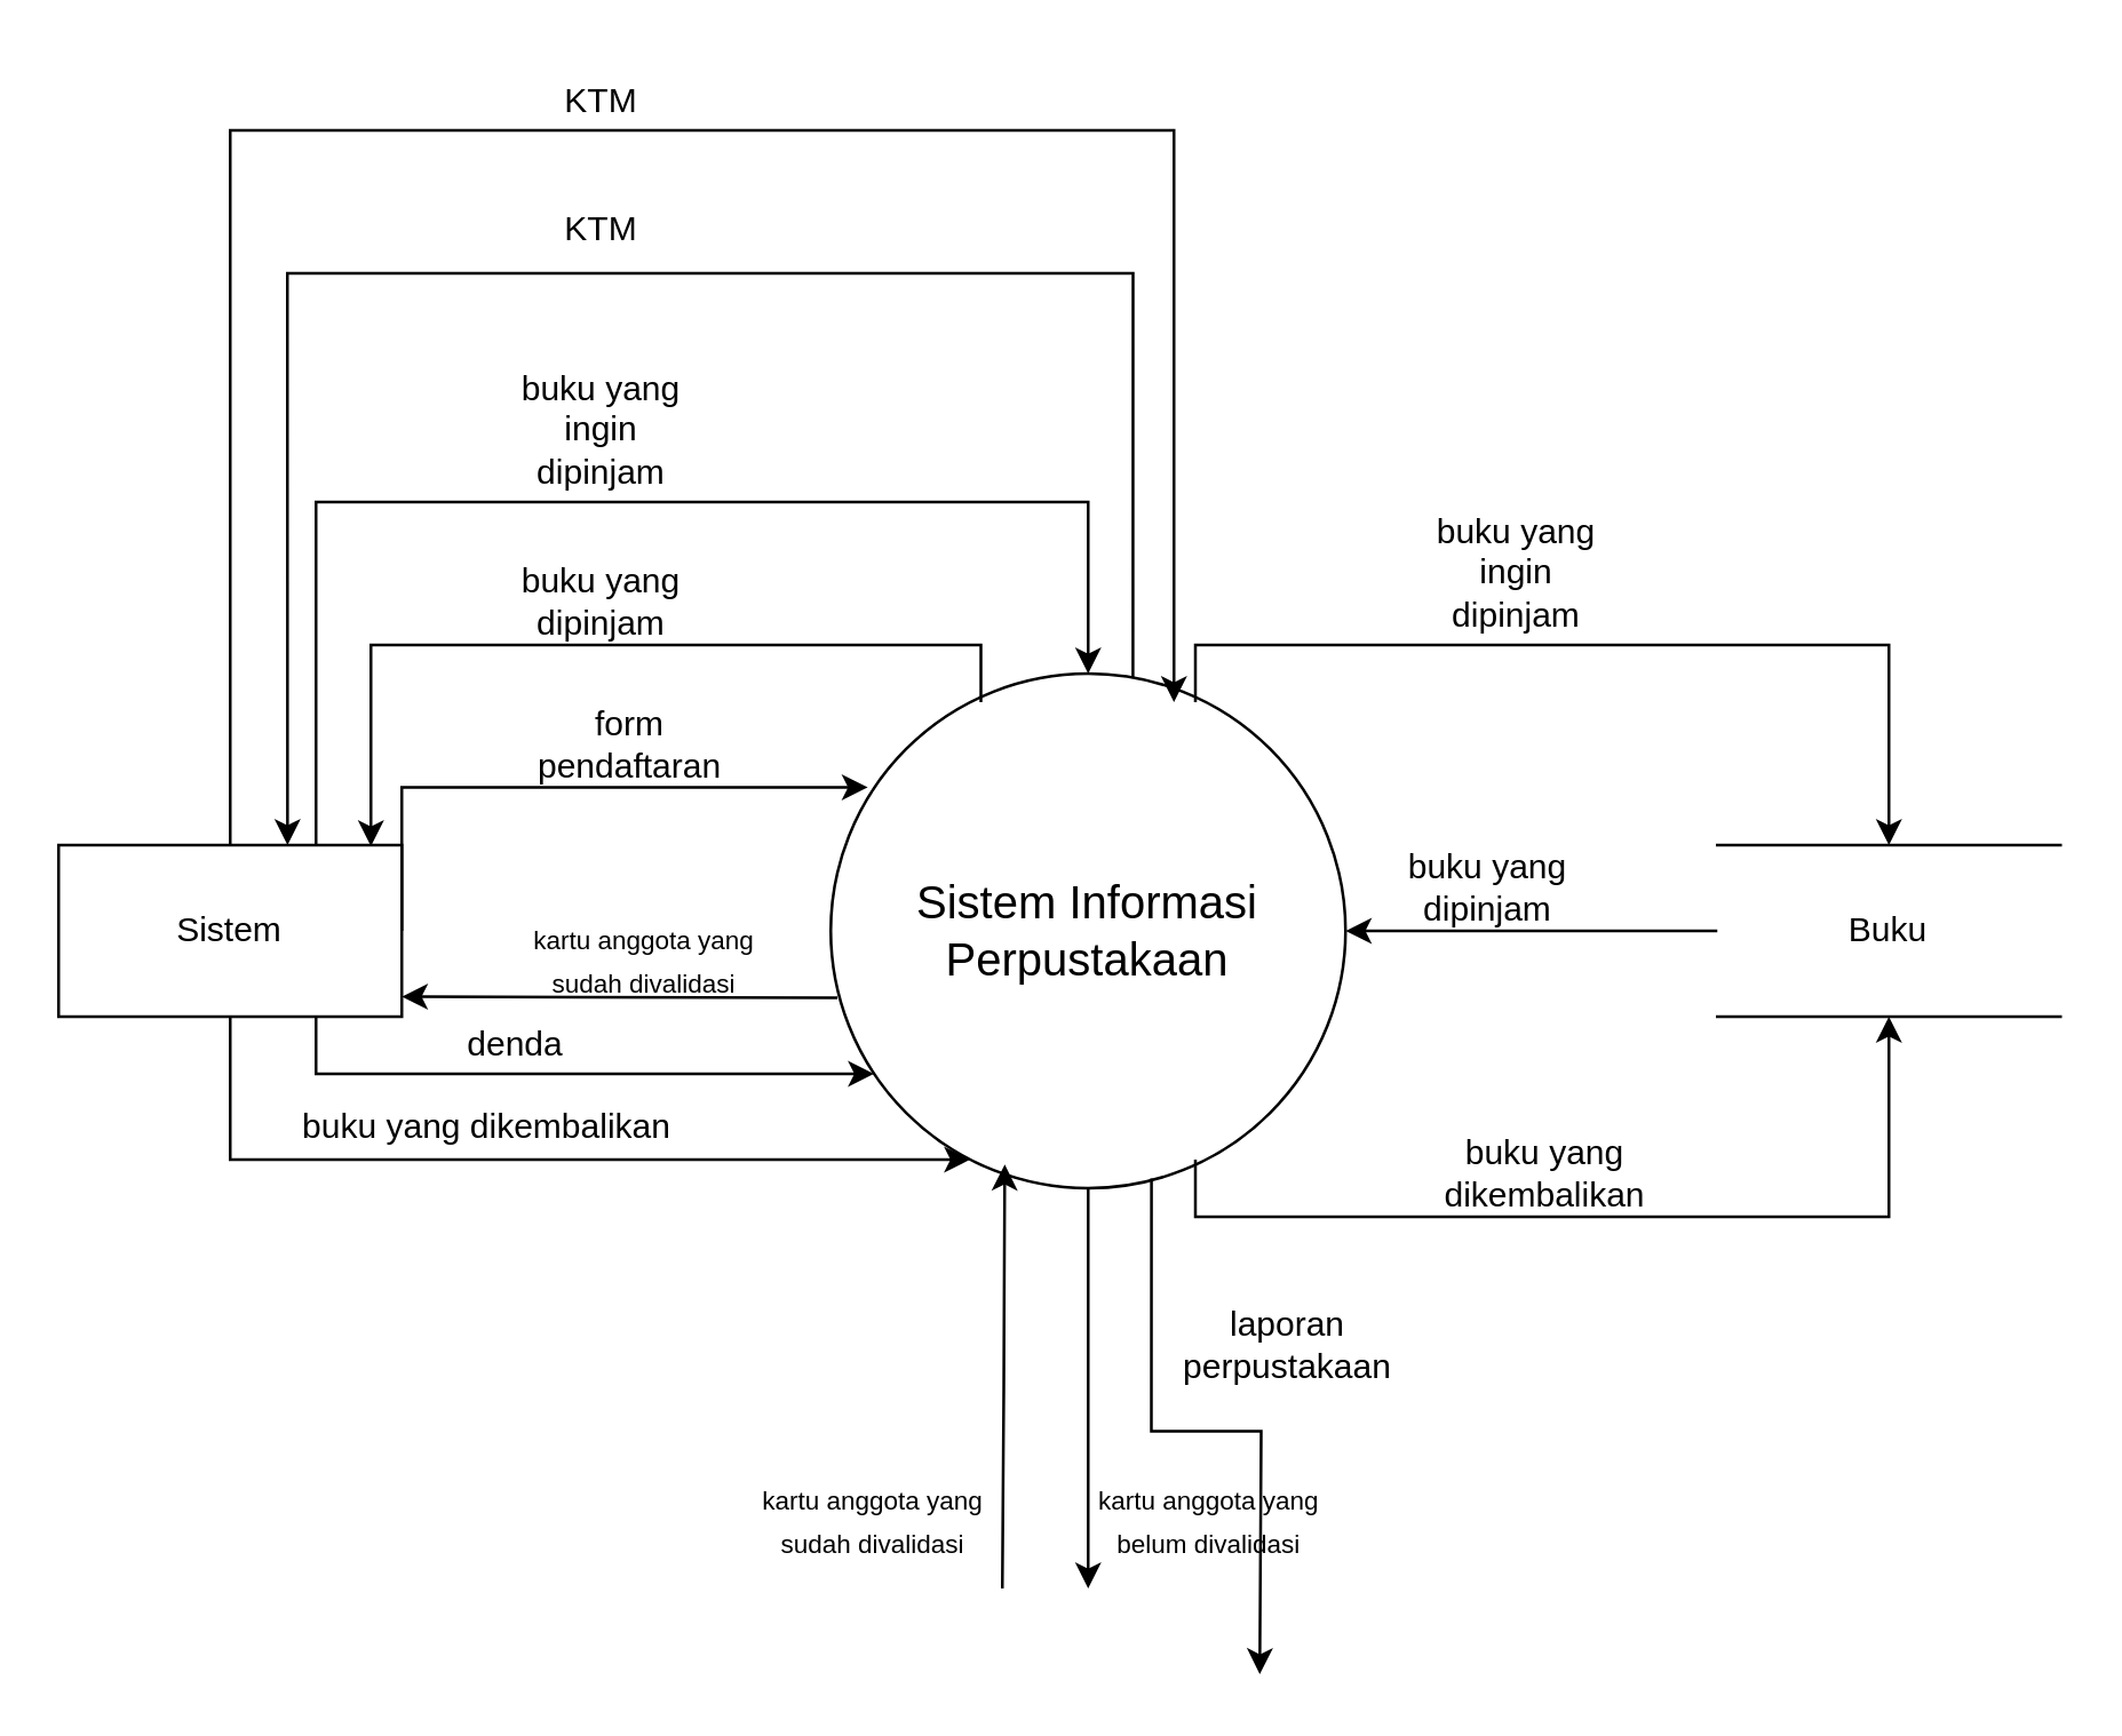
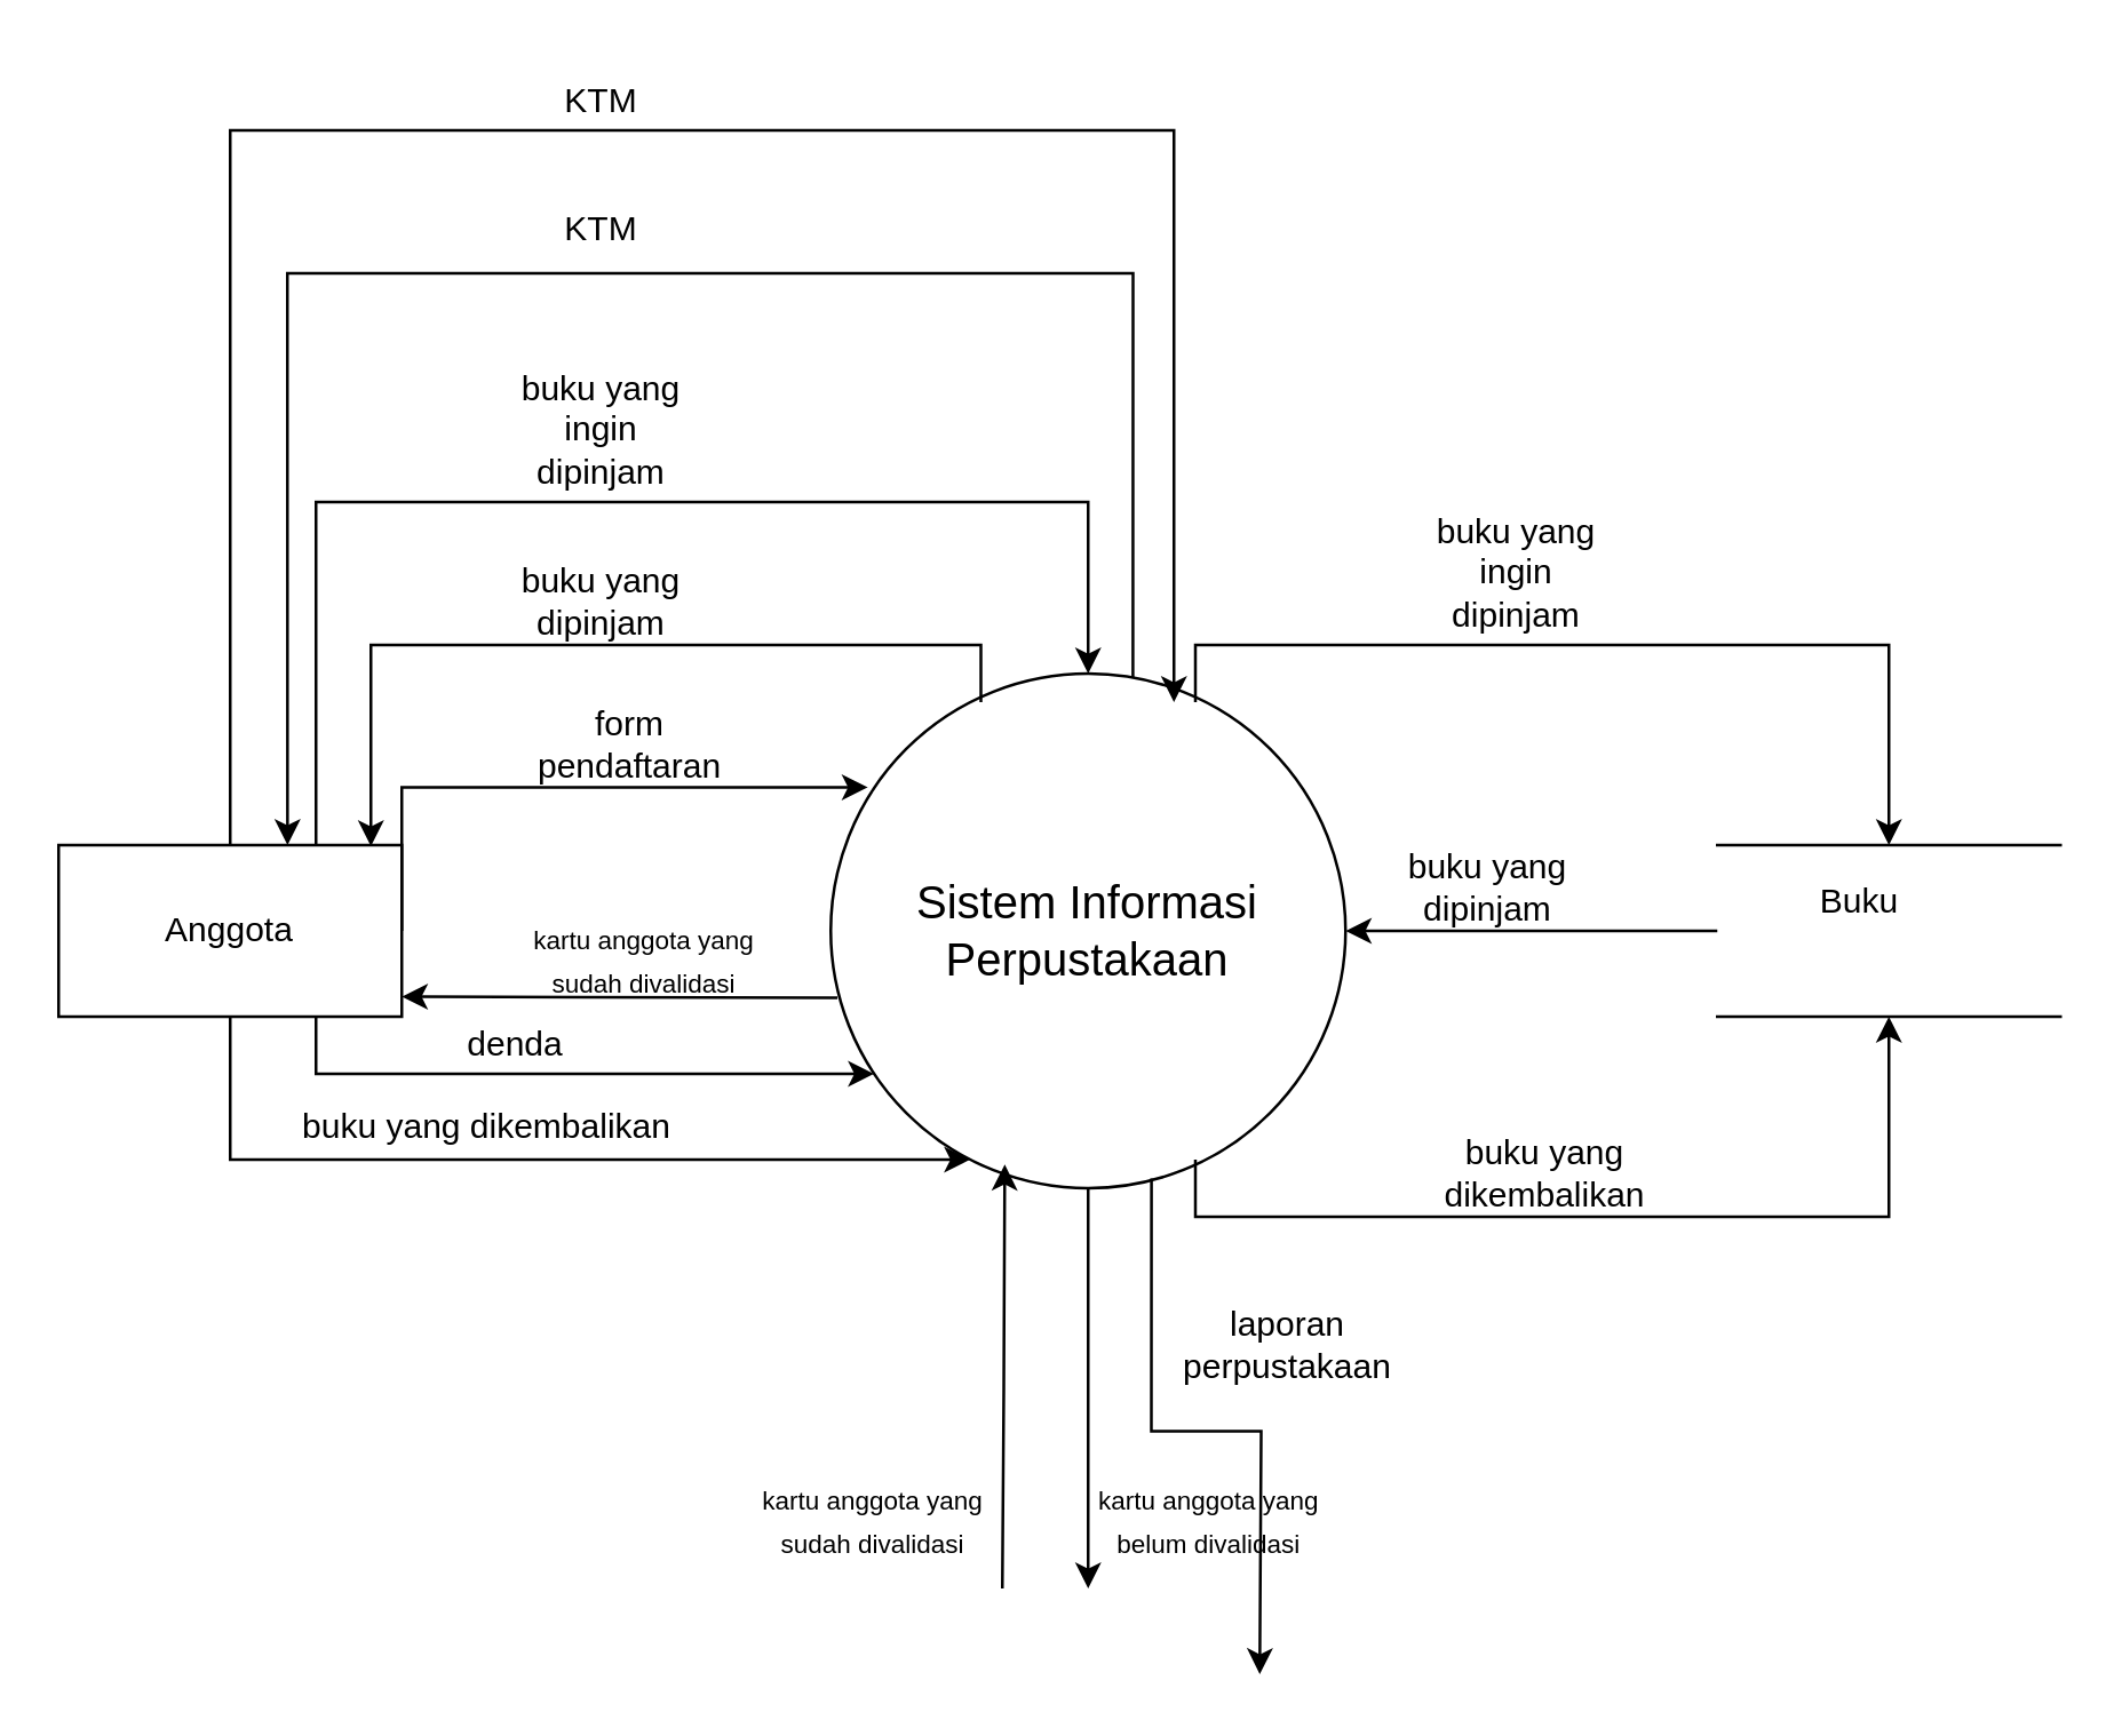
  <mxCell id="0" />
  <mxCell id="1" parent="0" />
  <mxCell id="2" value="" style="shape=partialRectangle;whiteSpace=wrap;html=1;left=0;right=0;fillColor=none;" parent="1" vertex="1"><mxGeometry x="600" y="295" width="120" height="60" as="geometry" /></mxCell>
  <mxCell id="3" value="" style="edgeStyle=orthogonalEdgeStyle;rounded=0;orthogonalLoop=1;jettySize=auto;html=1;" parent="1" source="4" edge="1"><mxGeometry relative="1" as="geometry"><mxPoint x="380" y="555" as="targetPoint" /></mxGeometry></mxCell>
  <mxCell id="4" value="" style="ellipse;whiteSpace=wrap;html=1;aspect=fixed;" parent="1" vertex="1"><mxGeometry x="290" y="235" width="180" height="180" as="geometry" /></mxCell>
  <mxCell id="5" style="edgeStyle=orthogonalEdgeStyle;rounded=0;orthogonalLoop=1;jettySize=auto;html=1;exitX=0;exitY=0.5;exitDx=0;exitDy=0;entryX=1;entryY=0.5;entryDx=0;entryDy=0;" parent="1" source="2" target="4" edge="1"><mxGeometry relative="1" as="geometry"><mxPoint x="580" y="325" as="sourcePoint" /></mxGeometry></mxCell>
  <mxCell id="6" style="edgeStyle=orthogonalEdgeStyle;rounded=0;orthogonalLoop=1;jettySize=auto;html=1;exitX=1;exitY=0.5;exitDx=0;exitDy=0;entryX=0.072;entryY=0.221;entryDx=0;entryDy=0;entryPerimeter=0;" parent="1" source="11" target="4" edge="1"><mxGeometry relative="1" as="geometry"><Array as="points"><mxPoint x="140" y="275" /></Array></mxGeometry></mxCell>
  <mxCell id="7" style="edgeStyle=orthogonalEdgeStyle;rounded=0;orthogonalLoop=1;jettySize=auto;html=1;exitX=0.5;exitY=0;exitDx=0;exitDy=0;" parent="1" source="11" target="16" edge="1"><mxGeometry relative="1" as="geometry"><mxPoint x="430" y="185" as="targetPoint" /><Array as="points"><mxPoint x="80" y="45" /><mxPoint x="410" y="45" /></Array></mxGeometry></mxCell>
  <mxCell id="8" style="edgeStyle=orthogonalEdgeStyle;rounded=0;orthogonalLoop=1;jettySize=auto;html=1;exitX=0.75;exitY=0;exitDx=0;exitDy=0;entryX=0.5;entryY=0;entryDx=0;entryDy=0;" parent="1" source="11" target="4" edge="1"><mxGeometry relative="1" as="geometry"><Array as="points"><mxPoint x="110" y="175" /><mxPoint x="380" y="175" /></Array></mxGeometry></mxCell>
  <mxCell id="9" style="edgeStyle=orthogonalEdgeStyle;rounded=0;orthogonalLoop=1;jettySize=auto;html=1;exitX=0.75;exitY=1;exitDx=0;exitDy=0;" parent="1" source="11" target="4" edge="1"><mxGeometry relative="1" as="geometry"><Array as="points"><mxPoint x="110" y="375" /></Array></mxGeometry></mxCell>
  <mxCell id="10" style="edgeStyle=orthogonalEdgeStyle;rounded=0;orthogonalLoop=1;jettySize=auto;html=1;exitX=0.5;exitY=1;exitDx=0;exitDy=0;" parent="1" source="11" target="4" edge="1"><mxGeometry relative="1" as="geometry"><mxPoint x="160" y="445" as="targetPoint" /><Array as="points"><mxPoint x="80" y="405" /></Array></mxGeometry></mxCell>
  <mxCell id="11" value="" style="whiteSpace=wrap;html=1;" parent="1" vertex="1"><mxGeometry x="20" y="295" width="120" height="60" as="geometry" /></mxCell>
- <mxCell id="12" value="Sistem" style="text;html=1;align=center;verticalAlign=middle;whiteSpace=wrap;rounded=0;" parent="1" vertex="1"><mxGeometry x="50" y="310" width="60" height="30" as="geometry" /></mxCell>
+ <mxCell id="12" value="Anggota" style="text;html=1;align=center;verticalAlign=middle;whiteSpace=wrap;rounded=0;" parent="1" vertex="1"><mxGeometry x="50" y="310" width="60" height="30" as="geometry" /></mxCell>
  <mxCell id="13" style="edgeStyle=orthogonalEdgeStyle;rounded=0;orthogonalLoop=1;jettySize=auto;html=1;exitX=0.25;exitY=0;exitDx=0;exitDy=0;entryX=0.91;entryY=0.007;entryDx=0;entryDy=0;entryPerimeter=0;" parent="1" source="16" target="11" edge="1"><mxGeometry relative="1" as="geometry" /></mxCell>
  <mxCell id="14" style="edgeStyle=orthogonalEdgeStyle;rounded=0;orthogonalLoop=1;jettySize=auto;html=1;exitX=0.75;exitY=0;exitDx=0;exitDy=0;entryX=0.5;entryY=0;entryDx=0;entryDy=0;" parent="1" source="16" target="2" edge="1"><mxGeometry relative="1" as="geometry" /></mxCell>
  <mxCell id="15" style="edgeStyle=orthogonalEdgeStyle;rounded=0;orthogonalLoop=1;jettySize=auto;html=1;exitX=0.75;exitY=1;exitDx=0;exitDy=0;entryX=0.5;entryY=1;entryDx=0;entryDy=0;" parent="1" source="16" target="2" edge="1"><mxGeometry relative="1" as="geometry" /></mxCell>
  <mxCell id="16" value="&lt;font style=&quot;font-size: 16px;&quot;&gt;Sistem Informasi Perpustakaan&lt;/font&gt;" style="text;html=1;align=center;verticalAlign=middle;whiteSpace=wrap;rounded=0;" parent="1" vertex="1"><mxGeometry x="305" y="245" width="150" height="160" as="geometry" /></mxCell>
  <mxCell id="17" value="form pendaftaran" style="text;html=1;align=center;verticalAlign=middle;whiteSpace=wrap;rounded=0;" parent="1" vertex="1"><mxGeometry x="190" y="245" width="60" height="30" as="geometry" /></mxCell>
  <mxCell id="18" value="&lt;font style=&quot;font-size: 9px;&quot;&gt;kartu anggota yang belum divalidasi&lt;/font&gt;" style="text;html=1;align=center;verticalAlign=middle;whiteSpace=wrap;rounded=0;" parent="1" vertex="1"><mxGeometry x="375" y="516" width="95" height="30" as="geometry" /></mxCell>
  <mxCell id="19" value="&lt;font style=&quot;font-size: 9px;&quot;&gt;kartu anggota yang sudah divalidasi&lt;/font&gt;" style="text;html=1;align=center;verticalAlign=middle;whiteSpace=wrap;rounded=0;" parent="1" vertex="1"><mxGeometry x="260" y="516" width="90" height="30" as="geometry" /></mxCell>
  <mxCell id="20" value="buku yang ingin dipinjam" style="text;html=1;align=center;verticalAlign=middle;whiteSpace=wrap;rounded=0;" parent="1" vertex="1"><mxGeometry x="180" y="135" width="60" height="30" as="geometry" /></mxCell>
  <mxCell id="21" value="KTM" style="text;html=1;align=center;verticalAlign=middle;whiteSpace=wrap;rounded=0;" parent="1" vertex="1"><mxGeometry x="180" y="20" width="60" height="30" as="geometry" /></mxCell>
  <mxCell id="22" value="buku yang dipinjam" style="text;html=1;align=center;verticalAlign=middle;whiteSpace=wrap;rounded=0;" parent="1" vertex="1"><mxGeometry x="180" y="195" width="60" height="30" as="geometry" /></mxCell>
- <mxCell id="23" value="Buku" style="text;html=1;align=center;verticalAlign=middle;whiteSpace=wrap;rounded=0;" parent="1" vertex="1"><mxGeometry x="630" y="310" width="60" height="30" as="geometry" /></mxCell>
+ <mxCell id="23" value="Buku" style="text;html=1;align=center;verticalAlign=middle;whiteSpace=wrap;rounded=0;" parent="1" vertex="1"><mxGeometry x="620" y="300" width="60" height="30" as="geometry" /></mxCell>
  <mxCell id="24" value="buku yang ingin dipinjam" style="text;html=1;align=center;verticalAlign=middle;whiteSpace=wrap;rounded=0;" parent="1" vertex="1"><mxGeometry x="500" y="185" width="60" height="30" as="geometry" /></mxCell>
  <mxCell id="25" value="buku yang dipinjam" style="text;html=1;align=center;verticalAlign=middle;whiteSpace=wrap;rounded=0;" parent="1" vertex="1"><mxGeometry x="490" y="295" width="60" height="30" as="geometry" /></mxCell>
  <mxCell id="26" value="denda" style="text;html=1;align=center;verticalAlign=middle;whiteSpace=wrap;rounded=0;" parent="1" vertex="1"><mxGeometry x="150" y="350" width="60" height="30" as="geometry" /></mxCell>
  <mxCell id="27" value="buku yang dikembalikan" style="text;html=1;align=center;verticalAlign=middle;whiteSpace=wrap;rounded=0;" parent="1" vertex="1"><mxGeometry x="90" y="379" width="160" height="30" as="geometry" /></mxCell>
  <mxCell id="28" value="buku yang dikembalikan" style="text;html=1;align=center;verticalAlign=middle;whiteSpace=wrap;rounded=0;" parent="1" vertex="1"><mxGeometry x="510" y="395" width="60" height="30" as="geometry" /></mxCell>
  <mxCell id="29" style="edgeStyle=orthogonalEdgeStyle;rounded=0;orthogonalLoop=1;jettySize=auto;html=1;entryX=1;entryY=0.5;entryDx=0;entryDy=0;exitX=0.623;exitY=0.981;exitDx=0;exitDy=0;exitPerimeter=0;" parent="1" source="4" edge="1"><mxGeometry relative="1" as="geometry"><mxPoint x="402" y="415" as="sourcePoint" /><mxPoint x="440" y="585" as="targetPoint" /></mxGeometry></mxCell>
  <mxCell id="30" value="laporan perpustakaan" style="text;html=1;align=center;verticalAlign=middle;whiteSpace=wrap;rounded=0;" parent="1" vertex="1"><mxGeometry x="410" y="455" width="80" height="30" as="geometry" /></mxCell>
  <mxCell id="31" style="edgeStyle=orthogonalEdgeStyle;rounded=0;orthogonalLoop=1;jettySize=auto;html=1;exitX=0.25;exitY=0;exitDx=0;exitDy=0;entryX=0.338;entryY=0.954;entryDx=0;entryDy=0;entryPerimeter=0;" parent="1" target="4" edge="1"><mxGeometry relative="1" as="geometry"><mxPoint x="350" y="555" as="sourcePoint" /></mxGeometry></mxCell>
  <mxCell id="32" value="" style="endArrow=classic;html=1;rounded=0;exitX=0.013;exitY=0.63;exitDx=0;exitDy=0;exitPerimeter=0;" parent="1" source="4" edge="1"><mxGeometry width="50" height="50" relative="1" as="geometry"><mxPoint x="185" y="345" as="sourcePoint" /><mxPoint x="140" y="348" as="targetPoint" /></mxGeometry></mxCell>
  <mxCell id="33" value="&lt;font style=&quot;font-size: 9px;&quot;&gt;kartu anggota yang sudah divalidasi&lt;/font&gt;" style="text;html=1;align=center;verticalAlign=middle;whiteSpace=wrap;rounded=0;" parent="1" vertex="1"><mxGeometry x="180" y="320" width="90" height="30" as="geometry" /></mxCell>
  <mxCell id="34" style="edgeStyle=orthogonalEdgeStyle;rounded=0;orthogonalLoop=1;jettySize=auto;html=1;exitX=0.587;exitY=0.008;exitDx=0;exitDy=0;exitPerimeter=0;entryX=0.667;entryY=0;entryDx=0;entryDy=0;entryPerimeter=0;" parent="1" source="4" target="11" edge="1"><mxGeometry relative="1" as="geometry"><mxPoint x="100" y="275" as="targetPoint" /><Array as="points"><mxPoint x="396" y="95" /><mxPoint x="100" y="95" /></Array></mxGeometry></mxCell>
  <mxCell id="35" value="KTM" style="text;html=1;align=center;verticalAlign=middle;whiteSpace=wrap;rounded=0;" parent="1" vertex="1"><mxGeometry x="180" y="65" width="60" height="30" as="geometry" /></mxCell>
